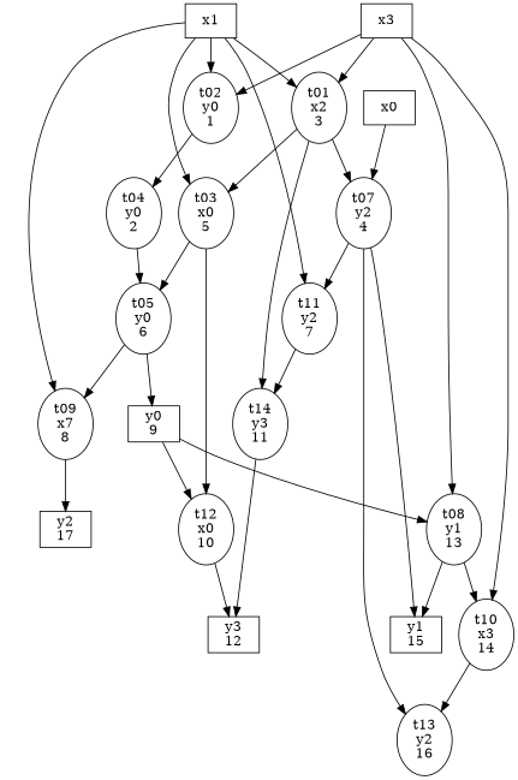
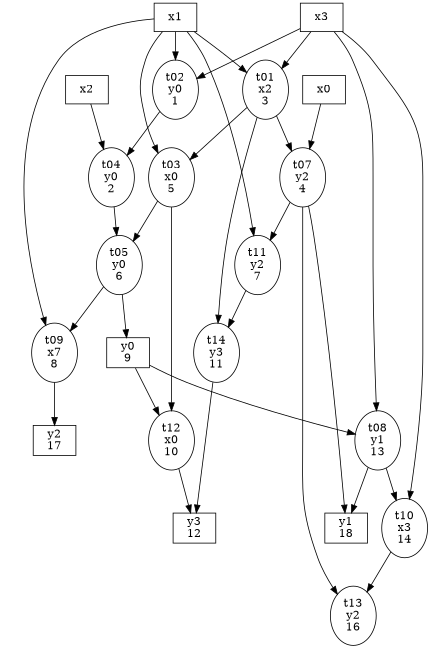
  strict digraph {
    x0 [shape=box]
    t07 [label="\N\ny2\n4"]
    t11 [label="\N\ny2\n7"]
-   y1 [label="\N\n15" shape=box]
+   y1 [label="\N\n18" shape=box]
    t13 [label="\N\ny2\n16"]
    t03 [label="\N\nx0\n5"]
    t05 [label="\N\ny0\n6"]
    t12 [label="\N\nx0\n10"]
    x1 [shape=box]
    t02 [label="\N\ny0\n1"]
    t01 [label="\N\nx2\n3"]
    t09 [label="\N\nx7\n8"]
    t04 [label="\N\ny0\n2"]
    t14 [label="\N\ny3\n11"]
    y2 [label="\N\n17" shape=box]
+   x2 [shape=box]
    x3 [shape=box]
    t08 [label="\N\ny1\n13"]
    t10 [label="\N\nx3\n14"]
    y0 [label="\N\n9" shape=box]
    y3 [label="\N\n12" shape=box]
    x0 -> t07
    t07 -> t11
    t07 -> y1
    t07 -> t13
    t11 -> t14
    t03 -> t05
    t03 -> t12
    t05 -> t09
    t05 -> y0
    t12 -> y3
    x1 -> t11
    x1 -> t03
    x1 -> t02
    x1 -> t01
    x1 -> t09
    t02 -> t04
    t01 -> t07
    t01 -> t03
    t01 -> t14
    t09 -> y2
    t04 -> t05
    t14 -> y3
+   x2 -> t04
    x3 -> t02
    x3 -> t01
    x3 -> t08
    x3 -> t10
    t08 -> y1
    t08 -> t10
    t10 -> t13
    y0 -> t12
    y0 -> t08
  }
